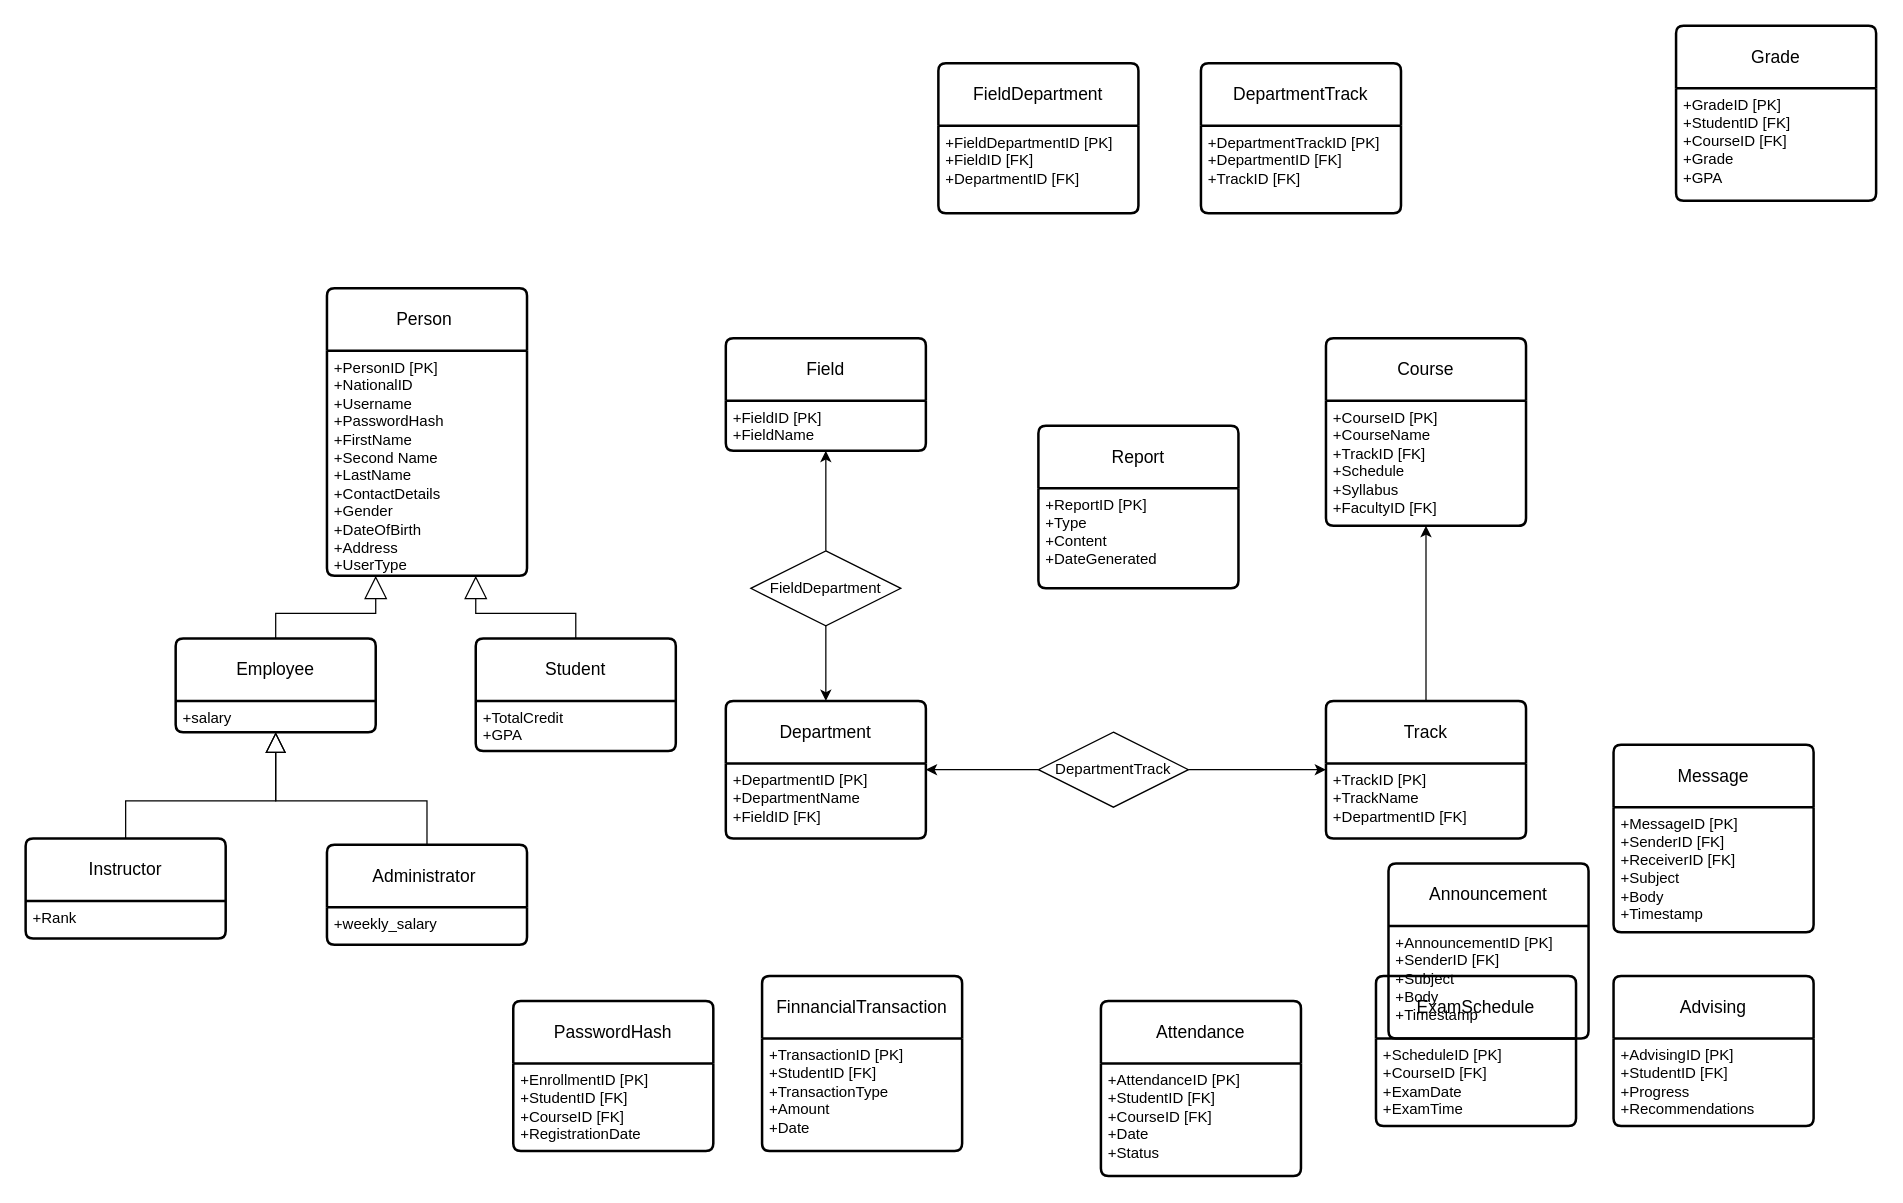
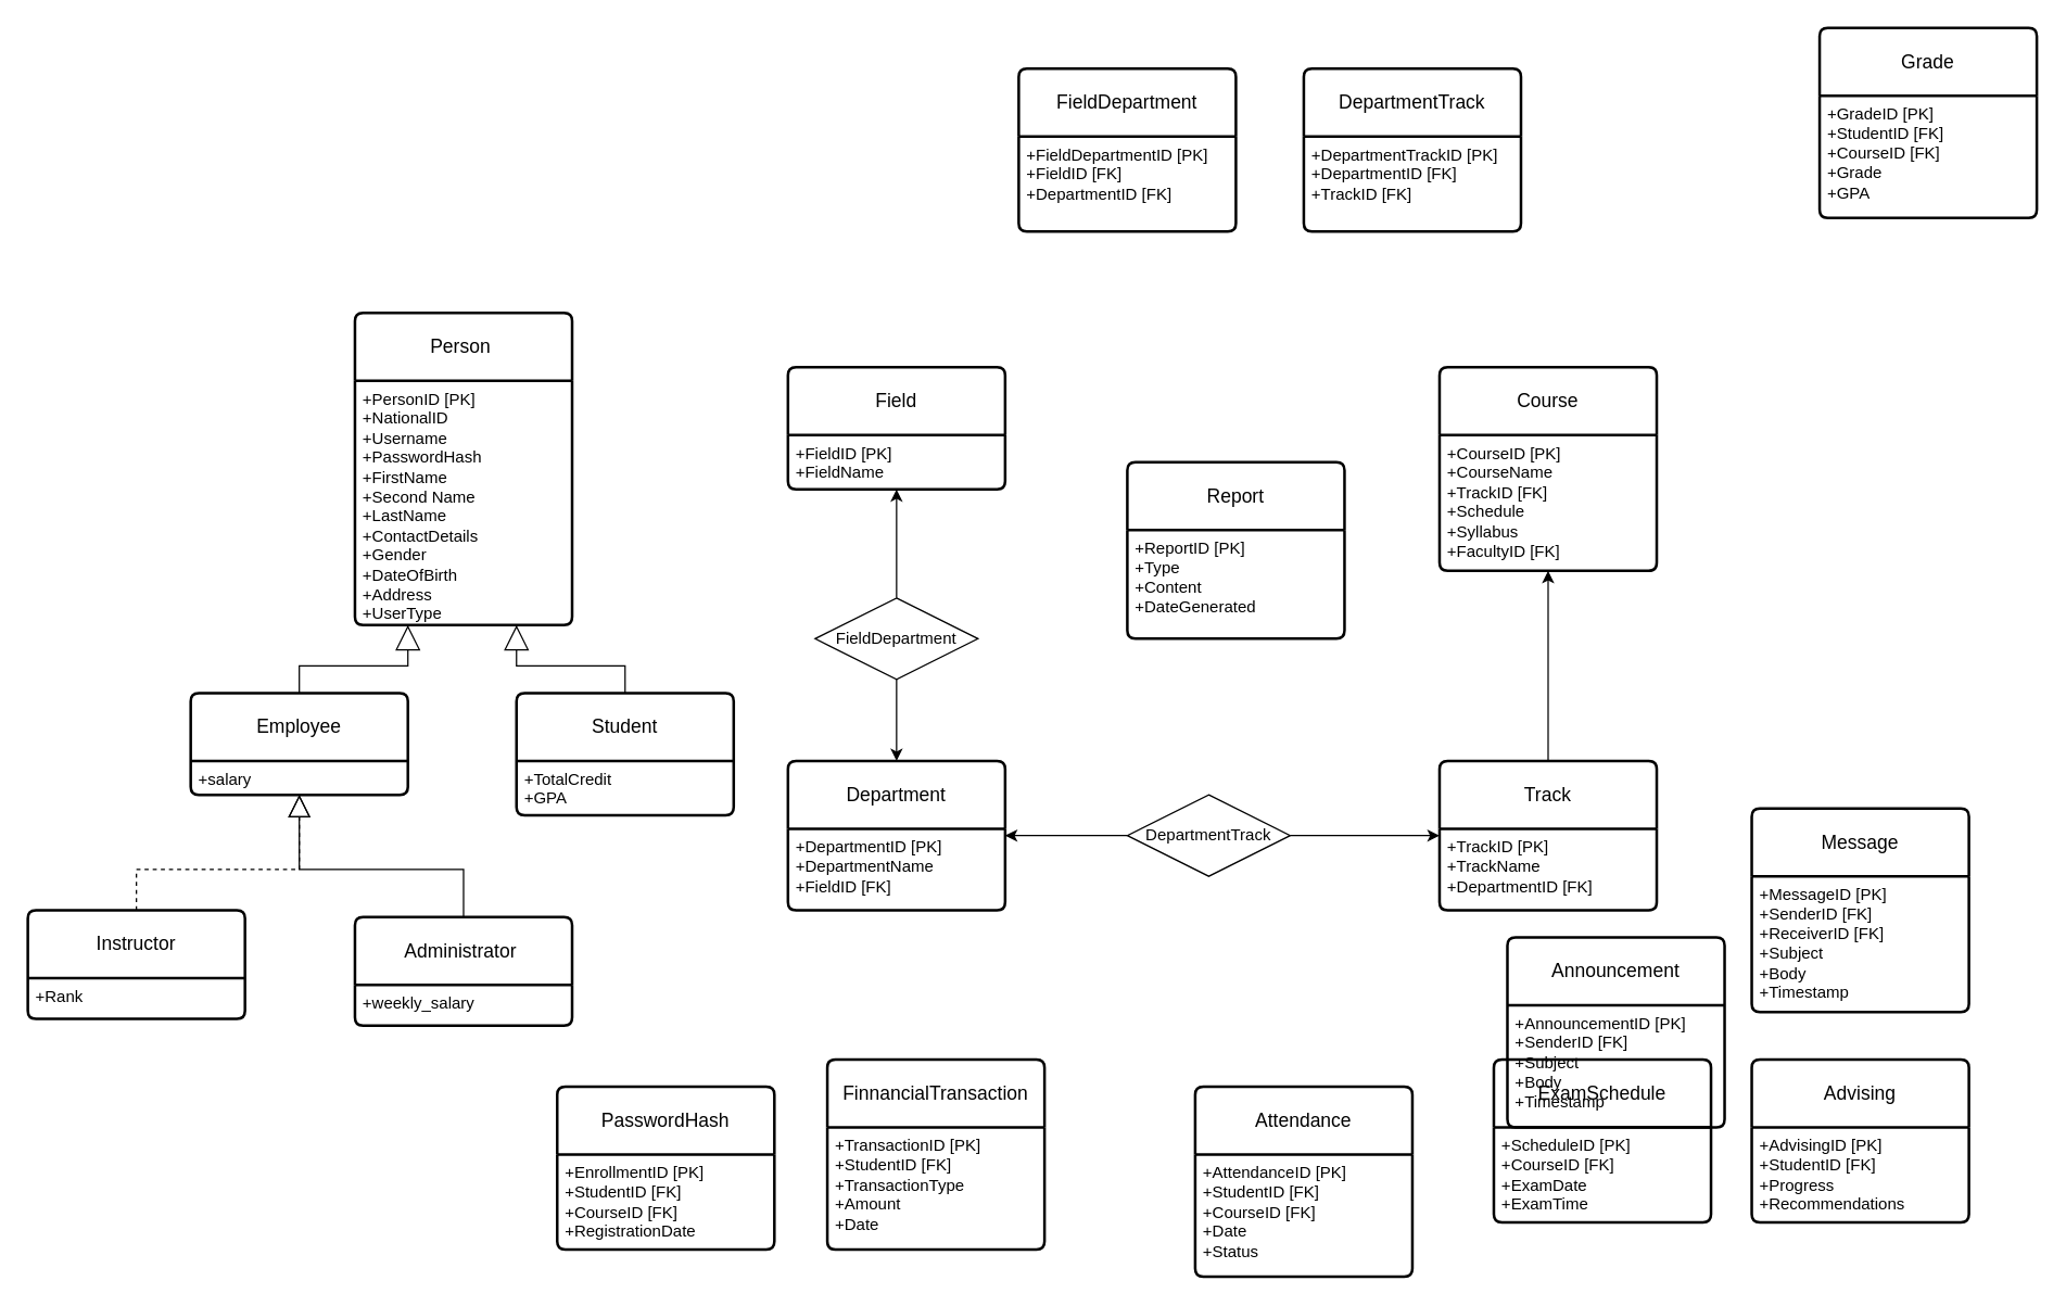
  <mxCell id="0" />
  <mxCell id="1" parent="0" />
  <mxCell id="2" value="Person&amp;nbsp;" style="swimlane;childLayout=stackLayout;horizontal=1;startSize=50;horizontalStack=0;rounded=1;fontSize=14;fontStyle=0;strokeWidth=2;resizeParent=0;resizeLast=1;shadow=0;dashed=0;align=center;arcSize=4;whiteSpace=wrap;html=1;" parent="1" vertex="1"><mxGeometry x="261" y="230" width="160" height="230" as="geometry"><mxRectangle x="1121" y="160" width="90" height="50" as="alternateBounds" /></mxGeometry></mxCell>
  <mxCell id="3" value="+PersonID [PK]&lt;br&gt;+NationalID&lt;br&gt;+Username&lt;br&gt;+PasswordHash&lt;br&gt;+FirstName&lt;br&gt;+Second Name&lt;br&gt;+LastName&lt;br&gt;+ContactDetails&lt;br&gt;+Gender&lt;br&gt;+DateOfBirth&lt;br&gt;+Address&lt;br&gt;+UserType" style="align=left;strokeColor=none;fillColor=none;spacingLeft=4;fontSize=12;verticalAlign=top;resizable=0;rotatable=0;part=1;html=1;" parent="2" vertex="1"><mxGeometry y="50" width="160" height="180" as="geometry" /></mxCell>
  <mxCell id="4" value="PasswordHash" style="swimlane;childLayout=stackLayout;horizontal=1;startSize=50;horizontalStack=0;rounded=1;fontSize=14;fontStyle=0;strokeWidth=2;resizeParent=0;resizeLast=1;shadow=0;dashed=0;align=center;arcSize=4;whiteSpace=wrap;html=1;" parent="1" vertex="1"><mxGeometry x="410" y="800" width="160" height="120" as="geometry" /></mxCell>
  <mxCell id="5" value="+EnrollmentID [PK]&lt;br&gt;+StudentID [FK]&lt;br&gt;+CourseID [FK]&lt;br&gt;+RegistrationDate" style="align=left;strokeColor=none;fillColor=none;spacingLeft=4;fontSize=12;verticalAlign=top;resizable=0;rotatable=0;part=1;html=1;" parent="4" vertex="1"><mxGeometry y="50" width="160" height="70" as="geometry" /></mxCell>
  <mxCell id="6" value="Field" style="swimlane;childLayout=stackLayout;horizontal=1;startSize=50;horizontalStack=0;rounded=1;fontSize=14;fontStyle=0;strokeWidth=2;resizeParent=0;resizeLast=1;shadow=0;dashed=0;align=center;arcSize=4;whiteSpace=wrap;html=1;" parent="1" vertex="1"><mxGeometry x="580" y="270" width="160" height="90" as="geometry" /></mxCell>
  <mxCell id="7" value="+FieldID [PK]&lt;br&gt;+FieldName" style="align=left;strokeColor=none;fillColor=none;spacingLeft=4;fontSize=12;verticalAlign=top;resizable=0;rotatable=0;part=1;html=1;" parent="6" vertex="1"><mxGeometry y="50" width="160" height="40" as="geometry" /></mxCell>
  <mxCell id="8" value="Grade" style="swimlane;childLayout=stackLayout;horizontal=1;startSize=50;horizontalStack=0;rounded=1;fontSize=14;fontStyle=0;strokeWidth=2;resizeParent=0;resizeLast=1;shadow=0;dashed=0;align=center;arcSize=4;whiteSpace=wrap;html=1;" parent="1" vertex="1"><mxGeometry x="1340" y="20" width="160" height="140" as="geometry" /></mxCell>
  <mxCell id="9" value="+GradeID [PK]&lt;br&gt;+StudentID [FK]&lt;br&gt;+CourseID [FK]&lt;br&gt;+Grade&lt;br&gt;+GPA" style="align=left;strokeColor=none;fillColor=none;spacingLeft=4;fontSize=12;verticalAlign=top;resizable=0;rotatable=0;part=1;html=1;" parent="8" vertex="1"><mxGeometry y="50" width="160" height="90" as="geometry" /></mxCell>
  <mxCell id="10" value="Department" style="swimlane;childLayout=stackLayout;horizontal=1;startSize=50;horizontalStack=0;rounded=1;fontSize=14;fontStyle=0;strokeWidth=2;resizeParent=0;resizeLast=1;shadow=0;dashed=0;align=center;arcSize=4;whiteSpace=wrap;html=1;" parent="1" vertex="1"><mxGeometry x="580" y="560" width="160" height="110" as="geometry" /></mxCell>
  <mxCell id="11" value="+DepartmentID [PK]&lt;br&gt;+DepartmentName&lt;br&gt;+FieldID [FK]" style="align=left;strokeColor=none;fillColor=none;spacingLeft=4;fontSize=12;verticalAlign=top;resizable=0;rotatable=0;part=1;html=1;" parent="10" vertex="1"><mxGeometry y="50" width="160" height="60" as="geometry" /></mxCell>
  <mxCell id="12" value="ExamSchedule" style="swimlane;childLayout=stackLayout;horizontal=1;startSize=50;horizontalStack=0;rounded=1;fontSize=14;fontStyle=0;strokeWidth=2;resizeParent=0;resizeLast=1;shadow=0;dashed=0;align=center;arcSize=4;whiteSpace=wrap;html=1;" parent="1" vertex="1"><mxGeometry x="1100" y="780" width="160" height="120" as="geometry" /></mxCell>
  <mxCell id="13" value="+ScheduleID [PK]&lt;br&gt;+CourseID [FK]&lt;br&gt;+ExamDate&lt;br&gt;+ExamTime" style="align=left;strokeColor=none;fillColor=none;spacingLeft=4;fontSize=12;verticalAlign=top;resizable=0;rotatable=0;part=1;html=1;" parent="12" vertex="1"><mxGeometry y="50" width="160" height="70" as="geometry" /></mxCell>
  <mxCell id="14" value="Attendance" style="swimlane;childLayout=stackLayout;horizontal=1;startSize=50;horizontalStack=0;rounded=1;fontSize=14;fontStyle=0;strokeWidth=2;resizeParent=0;resizeLast=1;shadow=0;dashed=0;align=center;arcSize=4;whiteSpace=wrap;html=1;" parent="1" vertex="1"><mxGeometry x="880" y="800" width="160" height="140" as="geometry" /></mxCell>
  <mxCell id="15" value="+AttendanceID [PK]&lt;br&gt;+StudentID [FK]&lt;br&gt;+CourseID [FK]&lt;br&gt;+Date&lt;br&gt;+Status" style="align=left;strokeColor=none;fillColor=none;spacingLeft=4;fontSize=12;verticalAlign=top;resizable=0;rotatable=0;part=1;html=1;" parent="14" vertex="1"><mxGeometry y="50" width="160" height="90" as="geometry" /></mxCell>
  <mxCell id="16" style="edgeStyle=orthogonalEdgeStyle;rounded=0;orthogonalLoop=1;jettySize=auto;html=1;" parent="1" source="17" target="22" edge="1"><mxGeometry relative="1" as="geometry" /></mxCell>
  <mxCell id="17" value="Track" style="swimlane;childLayout=stackLayout;horizontal=1;startSize=50;horizontalStack=0;rounded=1;fontSize=14;fontStyle=0;strokeWidth=2;resizeParent=0;resizeLast=1;shadow=0;dashed=0;align=center;arcSize=4;whiteSpace=wrap;html=1;" parent="1" vertex="1"><mxGeometry x="1060" y="560" width="160" height="110" as="geometry" /></mxCell>
  <mxCell id="18" value="+TrackID [PK]&lt;br&gt;+TrackName&lt;br&gt;+DepartmentID [FK]" style="align=left;strokeColor=none;fillColor=none;spacingLeft=4;fontSize=12;verticalAlign=top;resizable=0;rotatable=0;part=1;html=1;" parent="17" vertex="1"><mxGeometry y="50" width="160" height="60" as="geometry" /></mxCell>
  <mxCell id="19" value="FinnancialTransaction" style="swimlane;childLayout=stackLayout;horizontal=1;startSize=50;horizontalStack=0;rounded=1;fontSize=14;fontStyle=0;strokeWidth=2;resizeParent=0;resizeLast=1;shadow=0;dashed=0;align=center;arcSize=4;whiteSpace=wrap;html=1;" parent="1" vertex="1"><mxGeometry x="609" y="780" width="160" height="140" as="geometry" /></mxCell>
  <mxCell id="20" value="+TransactionID [PK]&lt;br&gt;+StudentID [FK]&lt;br&gt;+TransactionType&lt;br&gt;+Amount&lt;br&gt;+Date" style="align=left;strokeColor=none;fillColor=none;spacingLeft=4;fontSize=12;verticalAlign=top;resizable=0;rotatable=0;part=1;html=1;" parent="19" vertex="1"><mxGeometry y="50" width="160" height="90" as="geometry" /></mxCell>
  <mxCell id="21" value="Course" style="swimlane;childLayout=stackLayout;horizontal=1;startSize=50;horizontalStack=0;rounded=1;fontSize=14;fontStyle=0;strokeWidth=2;resizeParent=0;resizeLast=1;shadow=0;dashed=0;align=center;arcSize=4;whiteSpace=wrap;html=1;" parent="1" vertex="1"><mxGeometry x="1060" y="270" width="160" height="150" as="geometry" /></mxCell>
  <mxCell id="22" value="+CourseID [PK]&lt;br&gt;+CourseName&lt;br&gt;+TrackID [FK]&lt;br&gt;+Schedule&lt;br&gt;+Syllabus&lt;br&gt;+FacultyID [FK]" style="align=left;strokeColor=none;fillColor=none;spacingLeft=4;fontSize=12;verticalAlign=top;resizable=0;rotatable=0;part=1;html=1;" parent="21" vertex="1"><mxGeometry y="50" width="160" height="100" as="geometry" /></mxCell>
  <mxCell id="23" value="Message" style="swimlane;childLayout=stackLayout;horizontal=1;startSize=50;horizontalStack=0;rounded=1;fontSize=14;fontStyle=0;strokeWidth=2;resizeParent=0;resizeLast=1;shadow=0;dashed=0;align=center;arcSize=4;whiteSpace=wrap;html=1;" parent="1" vertex="1"><mxGeometry x="1290" y="595" width="160" height="150" as="geometry" /></mxCell>
  <mxCell id="24" value="+MessageID [PK]&lt;br&gt;+SenderID [FK]&lt;br&gt;+ReceiverID [FK]&lt;br&gt;+Subject&lt;br&gt;+Body&lt;br&gt;+Timestamp" style="align=left;strokeColor=none;fillColor=none;spacingLeft=4;fontSize=12;verticalAlign=top;resizable=0;rotatable=0;part=1;html=1;" parent="23" vertex="1"><mxGeometry y="50" width="160" height="100" as="geometry" /></mxCell>
  <mxCell id="25" value="Report" style="swimlane;childLayout=stackLayout;horizontal=1;startSize=50;horizontalStack=0;rounded=1;fontSize=14;fontStyle=0;strokeWidth=2;resizeParent=0;resizeLast=1;shadow=0;dashed=0;align=center;arcSize=4;whiteSpace=wrap;html=1;" parent="1" vertex="1"><mxGeometry x="830" y="340" width="160" height="130" as="geometry" /></mxCell>
  <mxCell id="26" value="+ReportID [PK]&lt;br&gt;+Type&lt;br&gt;+Content&lt;br&gt;+DateGenerated" style="align=left;strokeColor=none;fillColor=none;spacingLeft=4;fontSize=12;verticalAlign=top;resizable=0;rotatable=0;part=1;html=1;" parent="25" vertex="1"><mxGeometry y="50" width="160" height="80" as="geometry" /></mxCell>
  <mxCell id="27" value="FieldDepartment" style="swimlane;childLayout=stackLayout;horizontal=1;startSize=50;horizontalStack=0;rounded=1;fontSize=14;fontStyle=0;strokeWidth=2;resizeParent=0;resizeLast=1;shadow=0;dashed=0;align=center;arcSize=4;whiteSpace=wrap;html=1;" parent="1" vertex="1"><mxGeometry x="750" y="50" width="160" height="120" as="geometry" /></mxCell>
  <mxCell id="28" value="+FieldDepartmentID [PK]&lt;br&gt;+FieldID [FK]&lt;br&gt;+DepartmentID [FK]" style="align=left;strokeColor=none;fillColor=none;spacingLeft=4;fontSize=12;verticalAlign=top;resizable=0;rotatable=0;part=1;html=1;" parent="27" vertex="1"><mxGeometry y="50" width="160" height="70" as="geometry" /></mxCell>
  <mxCell id="29" value="DepartmentTrack" style="swimlane;childLayout=stackLayout;horizontal=1;startSize=50;horizontalStack=0;rounded=1;fontSize=14;fontStyle=0;strokeWidth=2;resizeParent=0;resizeLast=1;shadow=0;dashed=0;align=center;arcSize=4;whiteSpace=wrap;html=1;" parent="1" vertex="1"><mxGeometry x="960" y="50" width="160" height="120" as="geometry" /></mxCell>
  <mxCell id="30" value="+DepartmentTrackID [PK]&lt;br&gt;+DepartmentID [FK]&lt;br&gt;+TrackID [FK]&lt;span style=&quot;white-space: pre;&quot;&gt;&#09;&lt;/span&gt;" style="align=left;strokeColor=none;fillColor=none;spacingLeft=4;fontSize=12;verticalAlign=top;resizable=0;rotatable=0;part=1;html=1;" parent="29" vertex="1"><mxGeometry y="50" width="160" height="70" as="geometry" /></mxCell>
  <mxCell id="31" value="Announcement" style="swimlane;childLayout=stackLayout;horizontal=1;startSize=50;horizontalStack=0;rounded=1;fontSize=14;fontStyle=0;strokeWidth=2;resizeParent=0;resizeLast=1;shadow=0;dashed=0;align=center;arcSize=4;whiteSpace=wrap;html=1;" parent="1" vertex="1"><mxGeometry x="1110" y="690" width="160" height="140" as="geometry" /></mxCell>
  <mxCell id="32" value="+AnnouncementID [PK]&lt;br&gt;&lt;span style=&quot;background-color: initial;&quot;&gt;+&lt;/span&gt;SenderID [FK]&lt;br&gt;&lt;span style=&quot;background-color: initial;&quot;&gt;+&lt;/span&gt;Subject&lt;br&gt;+Body&lt;br&gt;+Timestamp" style="align=left;strokeColor=none;fillColor=none;spacingLeft=4;fontSize=12;verticalAlign=top;resizable=0;rotatable=0;part=1;html=1;" parent="31" vertex="1"><mxGeometry y="50" width="160" height="90" as="geometry" /></mxCell>
  <mxCell id="33" value="Advising" style="swimlane;childLayout=stackLayout;horizontal=1;startSize=50;horizontalStack=0;rounded=1;fontSize=14;fontStyle=0;strokeWidth=2;resizeParent=0;resizeLast=1;shadow=0;dashed=0;align=center;arcSize=4;whiteSpace=wrap;html=1;" parent="1" vertex="1"><mxGeometry x="1290" y="780" width="160" height="120" as="geometry" /></mxCell>
  <mxCell id="34" value="+AdvisingID [PK]&lt;br&gt;+StudentID [FK]&lt;br&gt;+Progress&lt;br&gt;+Recommendations" style="align=left;strokeColor=none;fillColor=none;spacingLeft=4;fontSize=12;verticalAlign=top;resizable=0;rotatable=0;part=1;html=1;" parent="33" vertex="1"><mxGeometry y="50" width="160" height="70" as="geometry" /></mxCell>
  <mxCell id="35" style="edgeStyle=orthogonalEdgeStyle;rounded=0;orthogonalLoop=1;jettySize=auto;html=1;endArrow=block;endFill=0;startSize=6;endSize=16;" parent="1" source="36" target="3" edge="1"><mxGeometry relative="1" as="geometry"><Array as="points"><mxPoint x="220" y="490" /><mxPoint x="300" y="490" /></Array></mxGeometry></mxCell>
  <mxCell id="36" value="Employee" style="swimlane;childLayout=stackLayout;horizontal=1;startSize=50;horizontalStack=0;rounded=1;fontSize=14;fontStyle=0;strokeWidth=2;resizeParent=0;resizeLast=1;shadow=0;dashed=0;align=center;arcSize=4;whiteSpace=wrap;html=1;" parent="1" vertex="1"><mxGeometry x="140" y="510" width="160" height="75" as="geometry" /></mxCell>
  <mxCell id="37" value="+salary" style="align=left;strokeColor=none;fillColor=none;spacingLeft=4;fontSize=12;verticalAlign=top;resizable=0;rotatable=0;part=1;html=1;" parent="36" vertex="1"><mxGeometry y="50" width="160" height="25" as="geometry" /></mxCell>
  <mxCell id="38" value="Student" style="swimlane;childLayout=stackLayout;horizontal=1;startSize=50;horizontalStack=0;rounded=1;fontSize=14;fontStyle=0;strokeWidth=2;resizeParent=0;resizeLast=1;shadow=0;dashed=0;align=center;arcSize=4;whiteSpace=wrap;html=1;" parent="1" vertex="1"><mxGeometry x="380" y="510" width="160" height="90" as="geometry" /></mxCell>
  <mxCell id="39" value="+TotalCredit&amp;nbsp;&lt;br&gt;+GPA" style="align=left;strokeColor=none;fillColor=none;spacingLeft=4;fontSize=12;verticalAlign=top;resizable=0;rotatable=0;part=1;html=1;" parent="38" vertex="1"><mxGeometry y="50" width="160" height="40" as="geometry" /></mxCell>
- <mxCell id="40" style="edgeStyle=orthogonalEdgeStyle;rounded=0;orthogonalLoop=1;jettySize=auto;html=1;entryX=0.5;entryY=1;entryDx=0;entryDy=0;endArrow=block;endFill=0;endSize=14;" parent="1" source="41" target="37" edge="1"><mxGeometry relative="1" as="geometry"><Array as="points"><mxPoint x="100" y="640" /><mxPoint x="220" y="640" /></Array></mxGeometry></mxCell>
+ <mxCell id="40" style="edgeStyle=orthogonalEdgeStyle;rounded=0;orthogonalLoop=1;jettySize=auto;html=1;entryX=0.5;entryY=1;entryDx=0;entryDy=0;endArrow=block;endFill=0;endSize=14;dashed=1;" parent="1" source="41" target="37" edge="1"><mxGeometry relative="1" as="geometry"><Array as="points"><mxPoint x="100" y="640" /><mxPoint x="220" y="640" /></Array></mxGeometry></mxCell>
  <mxCell id="41" value="Instructor" style="swimlane;childLayout=stackLayout;horizontal=1;startSize=50;horizontalStack=0;rounded=1;fontSize=14;fontStyle=0;strokeWidth=2;resizeParent=0;resizeLast=1;shadow=0;dashed=0;align=center;arcSize=4;whiteSpace=wrap;html=1;" parent="1" vertex="1"><mxGeometry x="20" y="670" width="160" height="80" as="geometry" /></mxCell>
  <mxCell id="42" value="+Rank" style="align=left;strokeColor=none;fillColor=none;spacingLeft=4;fontSize=12;verticalAlign=top;resizable=0;rotatable=0;part=1;html=1;" parent="41" vertex="1"><mxGeometry y="50" width="160" height="30" as="geometry" /></mxCell>
  <mxCell id="43" style="edgeStyle=orthogonalEdgeStyle;rounded=0;orthogonalLoop=1;jettySize=auto;html=1;entryX=0.5;entryY=1;entryDx=0;entryDy=0;endArrow=block;endFill=0;endSize=14;" parent="1" source="44" target="36" edge="1"><mxGeometry relative="1" as="geometry"><Array as="points"><mxPoint x="341" y="640" /><mxPoint x="220" y="640" /></Array></mxGeometry></mxCell>
  <mxCell id="44" value="Administrator&amp;nbsp;" style="swimlane;childLayout=stackLayout;horizontal=1;startSize=50;horizontalStack=0;rounded=1;fontSize=14;fontStyle=0;strokeWidth=2;resizeParent=0;resizeLast=1;shadow=0;dashed=0;align=center;arcSize=4;whiteSpace=wrap;html=1;" parent="1" vertex="1"><mxGeometry x="261" y="675" width="160" height="80" as="geometry" /></mxCell>
  <mxCell id="45" value="+weekly_salary" style="align=left;strokeColor=none;fillColor=none;spacingLeft=4;fontSize=12;verticalAlign=top;resizable=0;rotatable=0;part=1;html=1;" parent="44" vertex="1"><mxGeometry y="50" width="160" height="30" as="geometry" /></mxCell>
  <mxCell id="46" style="edgeStyle=orthogonalEdgeStyle;rounded=0;orthogonalLoop=1;jettySize=auto;html=1;endArrow=block;endFill=0;startSize=6;endSize=16;exitX=0.5;exitY=0;exitDx=0;exitDy=0;" parent="1" edge="1"><mxGeometry relative="1" as="geometry"><mxPoint x="460.02" y="510" as="sourcePoint" /><mxPoint x="380.02" y="460" as="targetPoint" /><Array as="points"><mxPoint x="460.02" y="490" /><mxPoint x="380.02" y="490" /></Array></mxGeometry></mxCell>
  <mxCell id="47" style="edgeStyle=orthogonalEdgeStyle;rounded=0;orthogonalLoop=1;jettySize=auto;html=1;" parent="1" source="49" target="10" edge="1"><mxGeometry relative="1" as="geometry" /></mxCell>
  <mxCell id="48" style="edgeStyle=orthogonalEdgeStyle;rounded=0;orthogonalLoop=1;jettySize=auto;html=1;" parent="1" source="49" target="6" edge="1"><mxGeometry relative="1" as="geometry" /></mxCell>
  <mxCell id="49" value="FieldDepartment" style="shape=rhombus;perimeter=rhombusPerimeter;whiteSpace=wrap;html=1;align=center;" parent="1" vertex="1"><mxGeometry x="600" y="440" width="120" height="60" as="geometry" /></mxCell>
  <mxCell id="50" style="edgeStyle=orthogonalEdgeStyle;rounded=0;orthogonalLoop=1;jettySize=auto;html=1;" parent="1" source="52" target="10" edge="1"><mxGeometry relative="1" as="geometry" /></mxCell>
  <mxCell id="51" style="edgeStyle=orthogonalEdgeStyle;rounded=0;orthogonalLoop=1;jettySize=auto;html=1;" parent="1" source="52" target="17" edge="1"><mxGeometry relative="1" as="geometry" /></mxCell>
  <mxCell id="52" value="DepartmentTrack" style="shape=rhombus;perimeter=rhombusPerimeter;whiteSpace=wrap;html=1;align=center;" parent="1" vertex="1"><mxGeometry x="830" y="585" width="120" height="60" as="geometry" /></mxCell>
